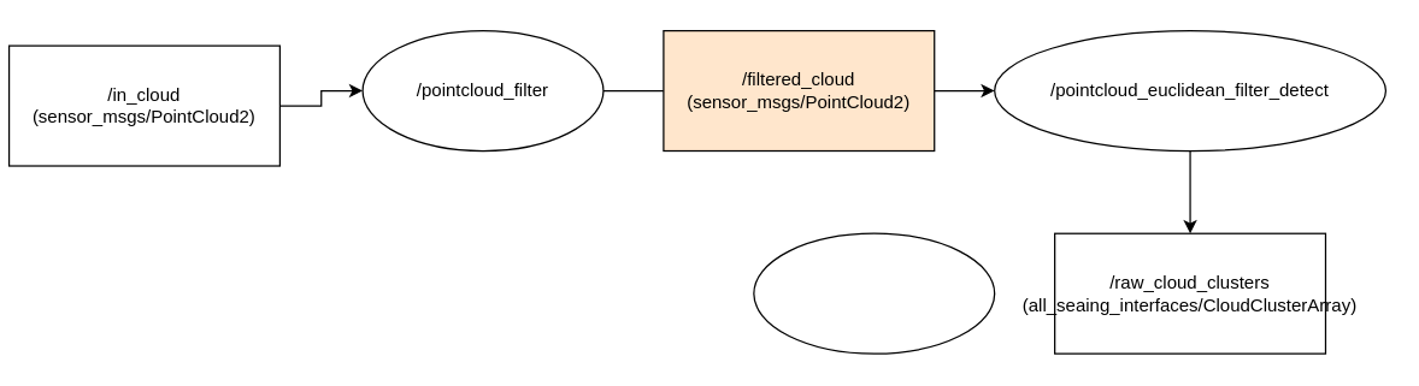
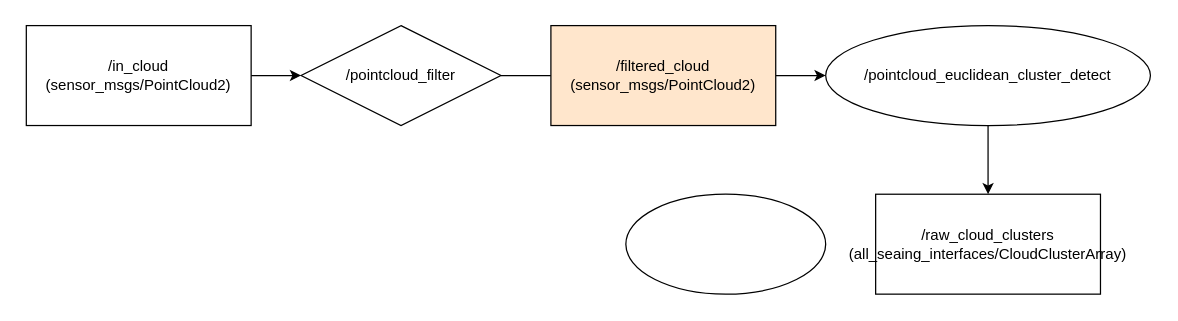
  <mxCell id="0" />
  <mxCell id="1" parent="0" />
  <mxCell id="2" style="edgeStyle=orthogonalEdgeStyle;rounded=0;orthogonalLoop=1;jettySize=auto;html=1;entryX=0.5;entryY=0;entryDx=0;entryDy=0;" edge="1" parent="1" source="3" target="10"><mxGeometry relative="1" as="geometry" /></mxCell>
- <mxCell id="3" value="/pointcloud_euclidean_filter_detect" style="ellipse;whiteSpace=wrap;html=1;" vertex="1" parent="1"><mxGeometry x="660" y="20" width="260" height="80" as="geometry" /></mxCell>
+ <mxCell id="3" value="/pointcloud_euclidean_cluster_detect" style="ellipse;whiteSpace=wrap;html=1;" vertex="1" parent="1"><mxGeometry x="660" y="20" width="260" height="80" as="geometry" /></mxCell>
  <mxCell id="4" style="edgeStyle=orthogonalEdgeStyle;rounded=0;orthogonalLoop=1;jettySize=auto;html=1;entryX=0;entryY=0.5;entryDx=0;entryDy=0;endArrow=none;" edge="1" parent="1" source="5" target="7"><mxGeometry relative="1" as="geometry"><mxPoint x="580" y="70" as="targetPoint" /></mxGeometry></mxCell>
- <mxCell id="5" value="/pointcloud_filter" style="ellipse;whiteSpace=wrap;html=1;" vertex="1" parent="1"><mxGeometry y="20" width="160" height="80" as="geometry" x="240" /></mxCell>
+ <mxCell id="5" value="/pointcloud_filter" style="rhombus;whiteSpace=wrap;html=1;" vertex="1" parent="1"><mxGeometry y="20" width="160" height="80" as="geometry" x="240" /></mxCell>
  <mxCell id="6" value="" style="edgeStyle=orthogonalEdgeStyle;rounded=0;orthogonalLoop=1;jettySize=auto;html=1;" edge="1" parent="1" source="7" target="3"><mxGeometry relative="1" as="geometry" /></mxCell>
  <mxCell id="7" value="&lt;div&gt;/filtered_cloud&lt;/div&gt;&lt;div&gt;(sensor_msgs/PointCloud2)&lt;br&gt;&lt;/div&gt;" style="rounded=0;whiteSpace=wrap;html=1;fillColor=#ffe6cc;" vertex="1" parent="1"><mxGeometry x="440" y="20" width="180" height="80" as="geometry" /></mxCell>
  <mxCell id="8" style="edgeStyle=orthogonalEdgeStyle;rounded=0;orthogonalLoop=1;jettySize=auto;html=1;entryX=0;entryY=0.5;entryDx=0;entryDy=0;" edge="1" parent="1" source="9" target="5"><mxGeometry relative="1" as="geometry" /></mxCell>
- <mxCell id="9" value="&lt;div&gt;/in_cloud&lt;/div&gt;&lt;div&gt;(sensor_msgs/PointCloud2)&lt;br&gt;&lt;/div&gt;" style="rounded=0;whiteSpace=wrap;html=1;" vertex="1" parent="1"><mxGeometry x="5" y="30" width="180" height="80" as="geometry" /></mxCell>
+ <mxCell id="9" value="&lt;div&gt;/in_cloud&lt;/div&gt;&lt;div&gt;(sensor_msgs/PointCloud2)&lt;br&gt;&lt;/div&gt;" style="rounded=0;whiteSpace=wrap;html=1;" vertex="1" parent="1"><mxGeometry x="20" y="20" width="180" height="80" as="geometry" /></mxCell>
  <mxCell id="10" value="&lt;div&gt;/raw_cloud_clusters&lt;/div&gt;&lt;div&gt;(all_seaing_interfaces/CloudClusterArray)&lt;br&gt;&lt;/div&gt;" style="rounded=0;whiteSpace=wrap;html=1;" vertex="1" parent="1"><mxGeometry x="700" y="155" width="180" height="80" as="geometry" /></mxCell>
  <mxCell id="11" value="" style="ellipse;whiteSpace=wrap;html=1;" vertex="1" parent="1"><mxGeometry x="500" y="155" width="160" height="80" as="geometry" /></mxCell>
